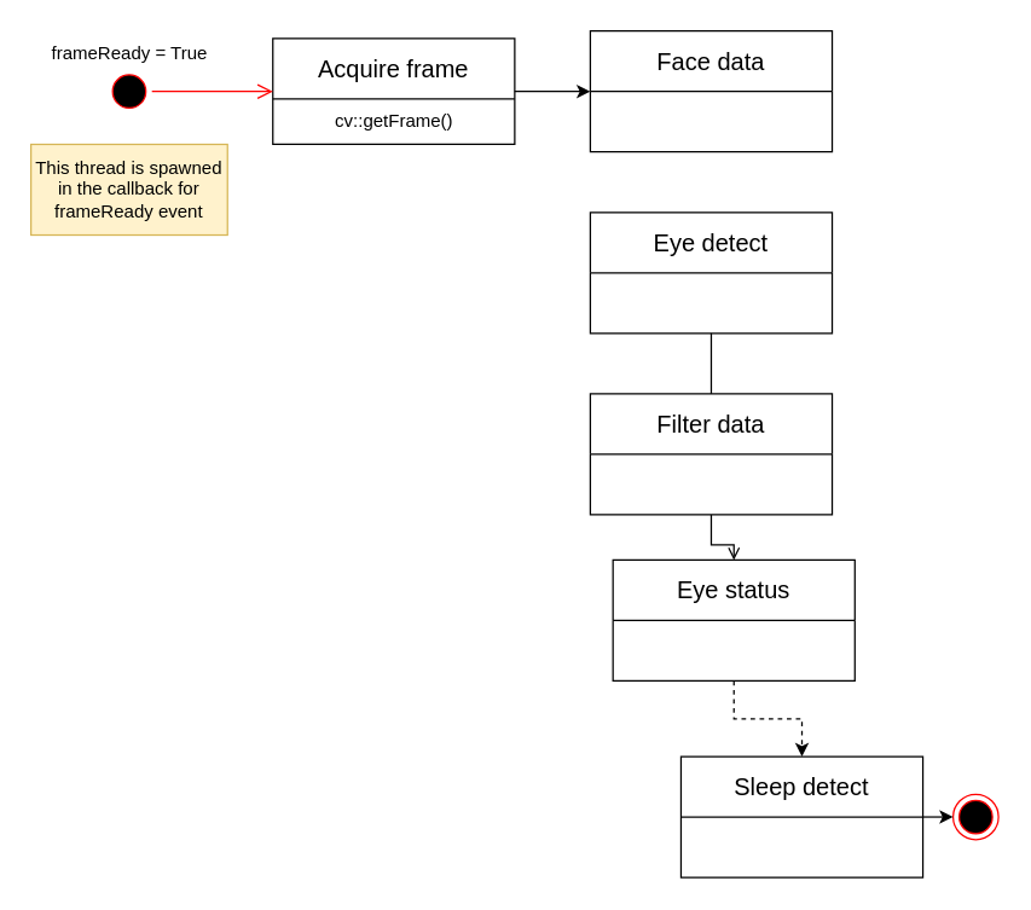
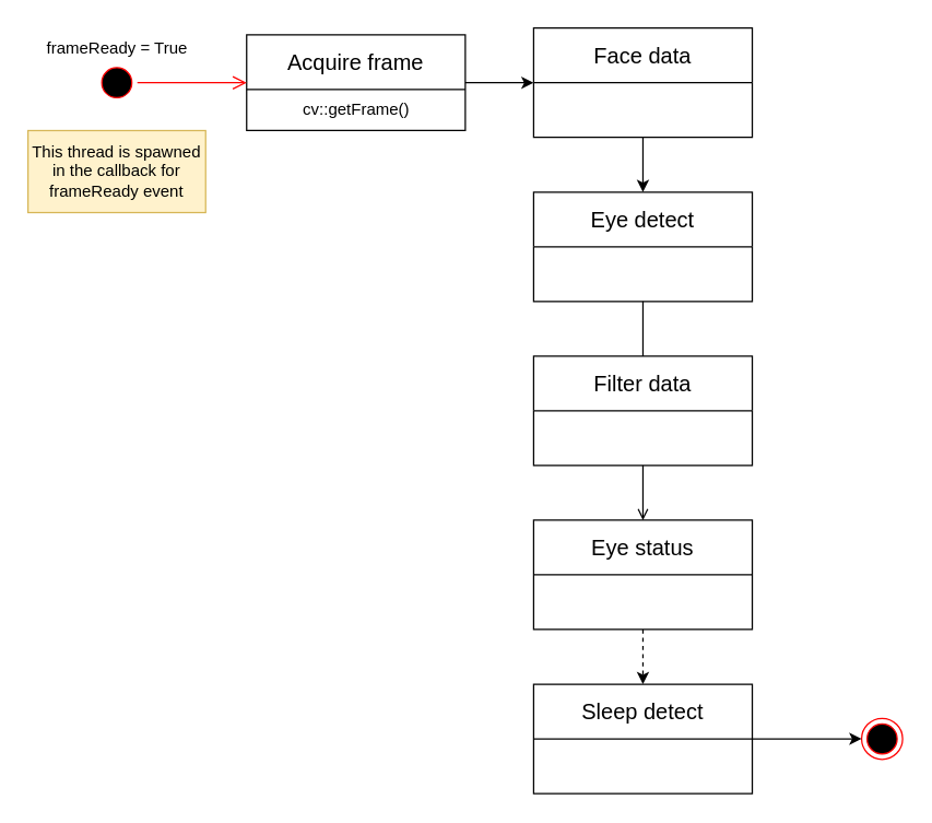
  <mxCell id="0" />
  <mxCell id="1" parent="0" />
  <mxCell id="2" style="edgeStyle=orthogonalEdgeStyle;rounded=0;orthogonalLoop=1;jettySize=auto;html=1;entryX=0;entryY=0.5;entryDx=0;entryDy=0;" parent="1" source="3" target="10" edge="1"><mxGeometry relative="1" as="geometry" /></mxCell>
  <mxCell id="3" value="Acquire frame" style="swimlane;fontStyle=0;childLayout=stackLayout;horizontal=1;startSize=40;fillColor=none;horizontalStack=0;resizeParent=1;resizeParentMax=0;resizeLast=0;collapsible=1;marginBottom=0;whiteSpace=wrap;html=1;fontSize=16;" parent="1" vertex="1"><mxGeometry x="180" y="25" width="160" height="70" as="geometry" /></mxCell>
  <mxCell id="4" value="cv::getFrame()" style="text;html=1;align=center;verticalAlign=middle;resizable=0;points=[];autosize=1;strokeColor=none;fillColor=none;" vertex="1" parent="3"><mxGeometry y="40" width="160" height="30" as="geometry" /></mxCell>
  <mxCell id="5" value="" style="ellipse;html=1;shape=endState;fillColor=#000000;strokeColor=#ff0000;" parent="1" vertex="1"><mxGeometry x="630" y="525" width="30" height="30" as="geometry" /></mxCell>
  <mxCell id="6" value="" style="ellipse;html=1;shape=startState;fillColor=#000000;strokeColor=#ff0000;" parent="1" vertex="1"><mxGeometry x="70" y="45" width="30" height="30" as="geometry" /></mxCell>
  <mxCell id="7" value="" style="edgeStyle=orthogonalEdgeStyle;html=1;verticalAlign=bottom;endArrow=open;endSize=8;strokeColor=#ff0000;rounded=0;entryX=0;entryY=0.5;entryDx=0;entryDy=0;" parent="1" source="6" target="3" edge="1"><mxGeometry relative="1" as="geometry"><mxPoint x="85" y="135" as="targetPoint" /></mxGeometry></mxCell>
  <mxCell id="8" value="frameReady = True" style="text;html=1;align=center;verticalAlign=middle;resizable=0;points=[];autosize=1;strokeColor=none;fillColor=none;" parent="1" vertex="1"><mxGeometry x="20" y="20" width="130" height="30" as="geometry" /></mxCell>
+ <mxCell id="9" style="edgeStyle=orthogonalEdgeStyle;rounded=0;orthogonalLoop=1;jettySize=auto;html=1;entryX=0.5;entryY=0;entryDx=0;entryDy=0;" parent="1" source="10" target="12" edge="1"><mxGeometry relative="1" as="geometry" /></mxCell>
  <mxCell id="10" value="Face data" style="swimlane;fontStyle=0;childLayout=stackLayout;horizontal=1;startSize=40;fillColor=none;horizontalStack=0;resizeParent=1;resizeParentMax=0;resizeLast=0;collapsible=1;marginBottom=0;whiteSpace=wrap;html=1;fontSize=16;" parent="1" vertex="1"><mxGeometry x="390" y="20" width="160" height="80" as="geometry" /></mxCell>
  <mxCell id="11" style="edgeStyle=orthogonalEdgeStyle;rounded=0;orthogonalLoop=1;jettySize=auto;html=1;exitX=0.5;exitY=1;exitDx=0;exitDy=0;entryX=0.5;entryY=0;entryDx=0;entryDy=0;endArrow=none;" parent="1" source="12" target="14" edge="1"><mxGeometry relative="1" as="geometry" /></mxCell>
  <mxCell id="12" value="Eye detect" style="swimlane;fontStyle=0;childLayout=stackLayout;horizontal=1;startSize=40;fillColor=none;horizontalStack=0;resizeParent=1;resizeParentMax=0;resizeLast=0;collapsible=1;marginBottom=0;whiteSpace=wrap;html=1;fontSize=16;" parent="1" vertex="1"><mxGeometry x="390" y="140" width="160" height="80" as="geometry" /></mxCell>
  <mxCell id="13" style="edgeStyle=orthogonalEdgeStyle;rounded=0;orthogonalLoop=1;jettySize=auto;html=1;exitX=0.5;exitY=1;exitDx=0;exitDy=0;endArrow=open;" parent="1" source="14" target="16" edge="1"><mxGeometry relative="1" as="geometry" /></mxCell>
  <mxCell id="14" value="Filter data" style="swimlane;fontStyle=0;childLayout=stackLayout;horizontal=1;startSize=40;fillColor=none;horizontalStack=0;resizeParent=1;resizeParentMax=0;resizeLast=0;collapsible=1;marginBottom=0;whiteSpace=wrap;html=1;fontSize=16;" parent="1" vertex="1"><mxGeometry x="390" y="260" width="160" height="80" as="geometry" /></mxCell>
  <mxCell id="15" style="edgeStyle=orthogonalEdgeStyle;rounded=0;orthogonalLoop=1;jettySize=auto;html=1;exitX=0.5;exitY=1;exitDx=0;exitDy=0;entryX=0.5;entryY=0;entryDx=0;entryDy=0;dashed=1;" parent="1" source="16" target="18" edge="1"><mxGeometry relative="1" as="geometry" /></mxCell>
- <mxCell id="16" value="Eye status" style="swimlane;fontStyle=0;childLayout=stackLayout;horizontal=1;startSize=40;fillColor=none;horizontalStack=0;resizeParent=1;resizeParentMax=0;resizeLast=0;collapsible=1;marginBottom=0;whiteSpace=wrap;html=1;fontSize=16;" parent="1" vertex="1"><mxGeometry x="405" y="370" width="160" height="80" as="geometry" /></mxCell>
+ <mxCell id="16" value="Eye status" style="swimlane;fontStyle=0;childLayout=stackLayout;horizontal=1;startSize=40;fillColor=none;horizontalStack=0;resizeParent=1;resizeParentMax=0;resizeLast=0;collapsible=1;marginBottom=0;whiteSpace=wrap;html=1;fontSize=16;" parent="1" vertex="1"><mxGeometry x="390" y="380" width="160" height="80" as="geometry" /></mxCell>
  <mxCell id="17" style="edgeStyle=orthogonalEdgeStyle;rounded=0;orthogonalLoop=1;jettySize=auto;html=1;entryX=0;entryY=0.5;entryDx=0;entryDy=0;" parent="1" source="18" edge="1"><mxGeometry relative="1" as="geometry"><mxPoint x="630" y="540" as="targetPoint" /></mxGeometry></mxCell>
- <mxCell id="18" value="Sleep detect" style="swimlane;fontStyle=0;childLayout=stackLayout;horizontal=1;startSize=40;fillColor=none;horizontalStack=0;resizeParent=1;resizeParentMax=0;resizeLast=0;collapsible=1;marginBottom=0;whiteSpace=wrap;html=1;fontSize=16;" parent="1" vertex="1"><mxGeometry x="450" y="500" width="160" height="80" as="geometry" /></mxCell>
+ <mxCell id="18" value="Sleep detect" style="swimlane;fontStyle=0;childLayout=stackLayout;horizontal=1;startSize=40;fillColor=none;horizontalStack=0;resizeParent=1;resizeParentMax=0;resizeLast=0;collapsible=1;marginBottom=0;whiteSpace=wrap;html=1;fontSize=16;" parent="1" vertex="1"><mxGeometry x="390" y="500" width="160" height="80" as="geometry" /></mxCell>
  <mxCell id="19" value="This thread is spawned in the callback for frameReady event" style="text;html=1;strokeColor=#d6b656;fillColor=#fff2cc;align=center;verticalAlign=middle;whiteSpace=wrap;rounded=0;" vertex="1" parent="1"><mxGeometry x="20" y="95" width="130" height="60" as="geometry" /></mxCell>
